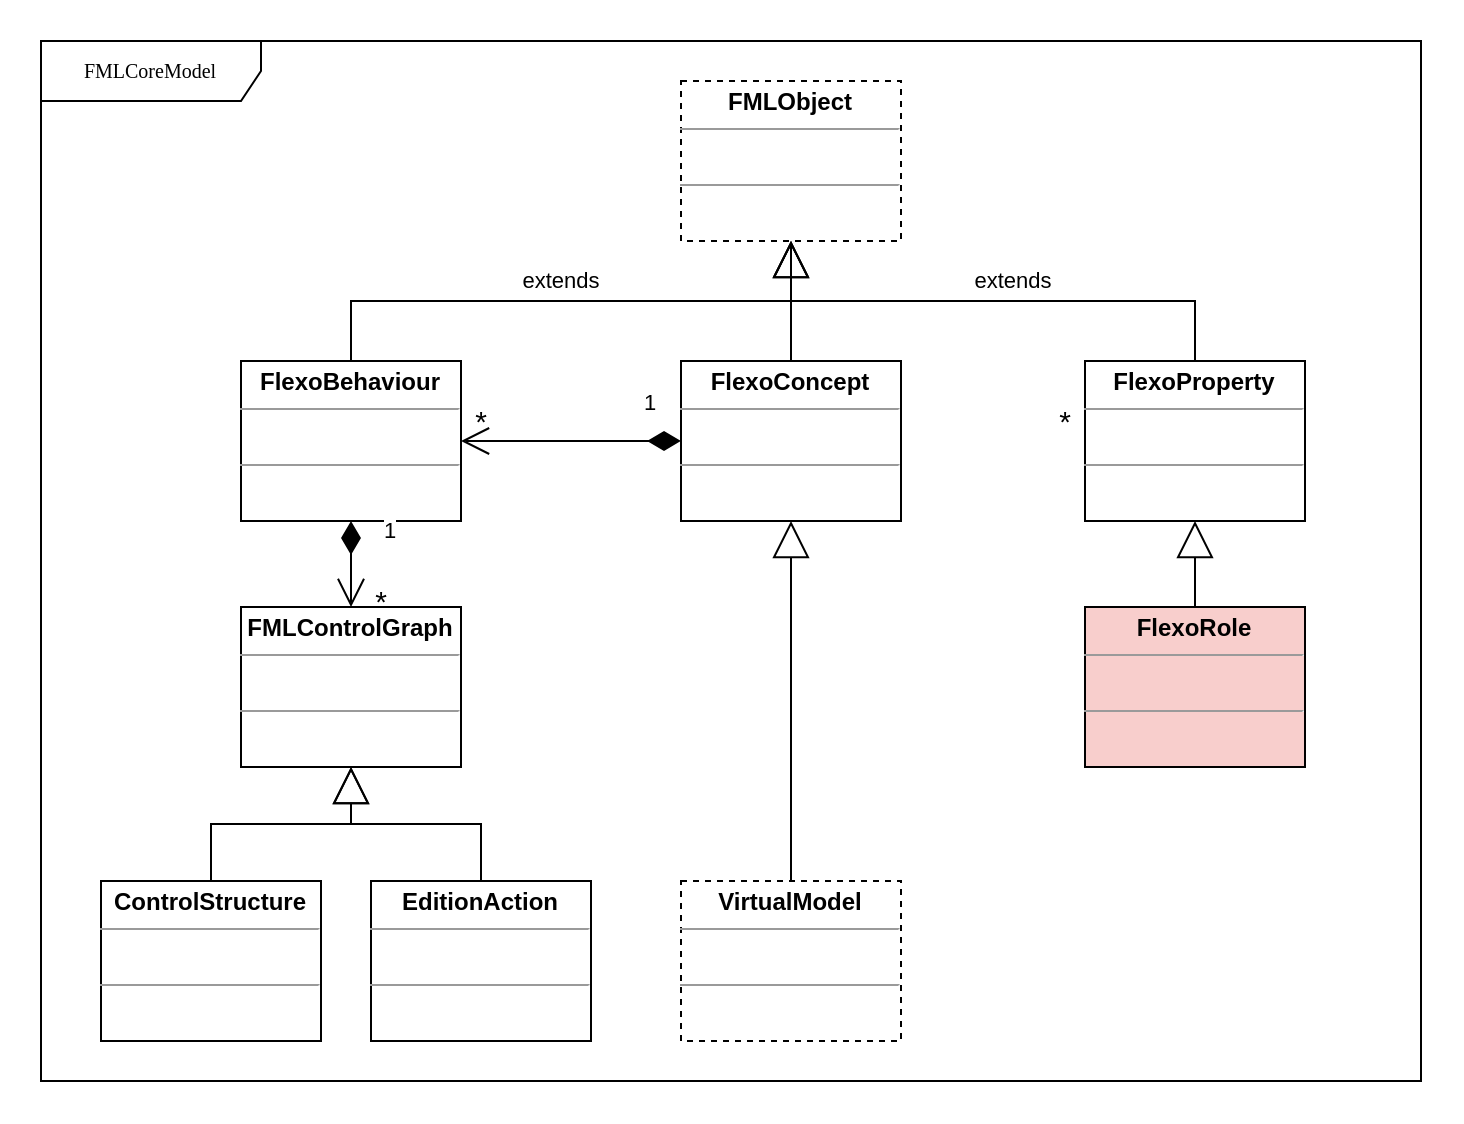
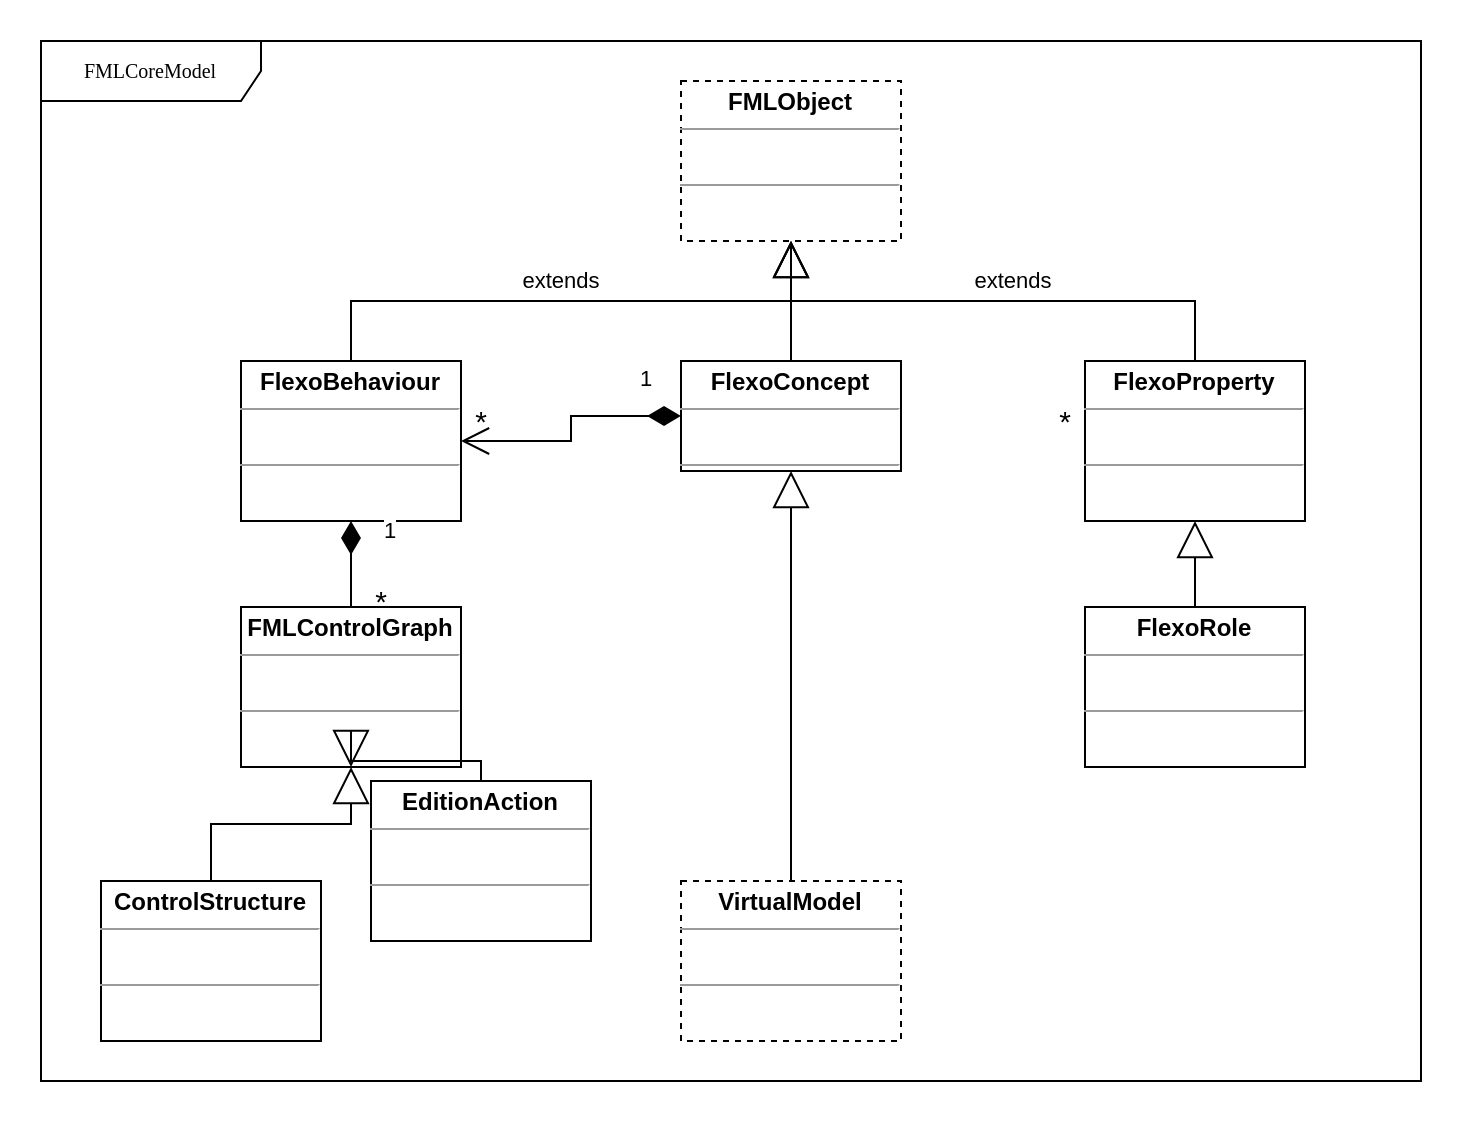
  <mxCell id="0" />
  <mxCell id="1" parent="0" />
  <mxCell id="2" value="FMLCoreModel" style="shape=umlFrame;whiteSpace=wrap;html=1;rounded=0;shadow=0;comic=0;labelBackgroundColor=none;strokeWidth=1;fontFamily=Verdana;fontSize=10;align=center;width=110;height=30;" parent="1" vertex="1"><mxGeometry x="20" y="20" width="690" height="520" as="geometry" /></mxCell>
  <mxCell id="3" value="&lt;p style=&quot;margin: 0px ; margin-top: 4px ; text-align: center&quot;&gt;&lt;b&gt;FMLObject&lt;/b&gt;&lt;/p&gt;&lt;hr size=&quot;1&quot;&gt;&lt;p style=&quot;margin: 0px ; margin-left: 4px&quot;&gt;&lt;b&gt;&lt;br&gt;&lt;/b&gt;&lt;/p&gt;&lt;hr size=&quot;1&quot;&gt;&lt;p style=&quot;margin: 0px ; margin-left: 4px&quot;&gt;&lt;b&gt;&lt;br&gt;&lt;/b&gt;&lt;/p&gt;" style="verticalAlign=top;align=left;overflow=fill;fontSize=12;fontFamily=Helvetica;html=1;rounded=0;shadow=0;comic=0;labelBackgroundColor=none;strokeWidth=1;dashed=1;" parent="1" vertex="1"><mxGeometry x="340" y="40" width="110" height="80" as="geometry" /></mxCell>
- <mxCell id="4" value="&lt;p style=&quot;margin: 0px ; margin-top: 4px ; text-align: center&quot;&gt;&lt;b&gt;FlexoConcept&lt;/b&gt;&lt;/p&gt;&lt;hr size=&quot;1&quot;&gt;&lt;p style=&quot;margin: 0px ; margin-left: 4px&quot;&gt;&lt;b&gt;&lt;br&gt;&lt;/b&gt;&lt;/p&gt;&lt;hr size=&quot;1&quot;&gt;&lt;p style=&quot;margin: 0px ; margin-left: 4px&quot;&gt;&lt;b&gt;&lt;br&gt;&lt;/b&gt;&lt;/p&gt;" style="verticalAlign=top;align=left;overflow=fill;fontSize=12;fontFamily=Helvetica;html=1;rounded=0;shadow=0;comic=0;labelBackgroundColor=none;strokeWidth=1" vertex="1" parent="1"><mxGeometry x="340" y="180" width="110" height="80" as="geometry" /></mxCell>
+ <mxCell id="4" value="&lt;p style=&quot;margin: 0px ; margin-top: 4px ; text-align: center&quot;&gt;&lt;b&gt;FlexoConcept&lt;/b&gt;&lt;/p&gt;&lt;hr size=&quot;1&quot;&gt;&lt;p style=&quot;margin: 0px ; margin-left: 4px&quot;&gt;&lt;b&gt;&lt;br&gt;&lt;/b&gt;&lt;/p&gt;&lt;hr size=&quot;1&quot;&gt;&lt;p style=&quot;margin: 0px ; margin-left: 4px&quot;&gt;&lt;b&gt;&lt;br&gt;&lt;/b&gt;&lt;/p&gt;" style="verticalAlign=top;align=left;overflow=fill;fontSize=12;fontFamily=Helvetica;html=1;rounded=0;shadow=0;comic=0;labelBackgroundColor=none;strokeWidth=1" vertex="1" parent="1"><mxGeometry x="340" y="180" width="110" height="55" as="geometry" /></mxCell>
  <mxCell id="5" value="&lt;p style=&quot;margin: 0px ; margin-top: 4px ; text-align: center&quot;&gt;&lt;b&gt;FlexoBehaviour&lt;/b&gt;&lt;/p&gt;&lt;hr size=&quot;1&quot;&gt;&lt;p style=&quot;margin: 0px ; margin-left: 4px&quot;&gt;&lt;b&gt;&lt;br&gt;&lt;/b&gt;&lt;/p&gt;&lt;hr size=&quot;1&quot;&gt;&lt;p style=&quot;margin: 0px ; margin-left: 4px&quot;&gt;&lt;b&gt;&lt;br&gt;&lt;/b&gt;&lt;/p&gt;" style="verticalAlign=top;align=left;overflow=fill;fontSize=12;fontFamily=Helvetica;html=1;rounded=0;shadow=0;comic=0;labelBackgroundColor=none;strokeWidth=1" vertex="1" parent="1"><mxGeometry x="120" y="180" width="110" height="80" as="geometry" /></mxCell>
  <mxCell id="6" value="&lt;p style=&quot;margin: 0px ; margin-top: 4px ; text-align: center&quot;&gt;&lt;b&gt;FlexoProperty&lt;/b&gt;&lt;/p&gt;&lt;hr size=&quot;1&quot;&gt;&lt;p style=&quot;margin: 0px ; margin-left: 4px&quot;&gt;&lt;b&gt;&lt;br&gt;&lt;/b&gt;&lt;/p&gt;&lt;hr size=&quot;1&quot;&gt;&lt;p style=&quot;margin: 0px ; margin-left: 4px&quot;&gt;&lt;b&gt;&lt;br&gt;&lt;/b&gt;&lt;/p&gt;" style="verticalAlign=top;align=left;overflow=fill;fontSize=12;fontFamily=Helvetica;html=1;rounded=0;shadow=0;comic=0;labelBackgroundColor=none;strokeWidth=1" vertex="1" parent="1"><mxGeometry x="542" y="180" width="110" height="80" as="geometry" /></mxCell>
- <mxCell id="7" value="&lt;p style=&quot;margin: 0px ; margin-top: 4px ; text-align: center&quot;&gt;&lt;b&gt;FlexoRole&lt;/b&gt;&lt;/p&gt;&lt;hr size=&quot;1&quot;&gt;&lt;p style=&quot;margin: 0px ; margin-left: 4px&quot;&gt;&lt;b&gt;&lt;br&gt;&lt;/b&gt;&lt;/p&gt;&lt;hr size=&quot;1&quot;&gt;&lt;p style=&quot;margin: 0px ; margin-left: 4px&quot;&gt;&lt;b&gt;&lt;br&gt;&lt;/b&gt;&lt;/p&gt;" style="verticalAlign=top;align=left;overflow=fill;fontSize=12;fontFamily=Helvetica;html=1;rounded=0;shadow=0;comic=0;labelBackgroundColor=none;strokeWidth=1;fillColor=#f8cecc;" vertex="1" parent="1"><mxGeometry x="542" y="303" width="110" height="80" as="geometry" /></mxCell>
+ <mxCell id="7" value="&lt;p style=&quot;margin: 0px ; margin-top: 4px ; text-align: center&quot;&gt;&lt;b&gt;FlexoRole&lt;/b&gt;&lt;/p&gt;&lt;hr size=&quot;1&quot;&gt;&lt;p style=&quot;margin: 0px ; margin-left: 4px&quot;&gt;&lt;b&gt;&lt;br&gt;&lt;/b&gt;&lt;/p&gt;&lt;hr size=&quot;1&quot;&gt;&lt;p style=&quot;margin: 0px ; margin-left: 4px&quot;&gt;&lt;b&gt;&lt;br&gt;&lt;/b&gt;&lt;/p&gt;" style="verticalAlign=top;align=left;overflow=fill;fontSize=12;fontFamily=Helvetica;html=1;rounded=0;shadow=0;comic=0;labelBackgroundColor=none;strokeWidth=1" vertex="1" parent="1"><mxGeometry x="542" y="303" width="110" height="80" as="geometry" /></mxCell>
  <mxCell id="8" value="&lt;p style=&quot;margin: 0px ; margin-top: 4px ; text-align: center&quot;&gt;&lt;b&gt;VirtualModel&lt;/b&gt;&lt;br&gt;&lt;/p&gt;&lt;hr size=&quot;1&quot;&gt;&lt;p style=&quot;margin: 0px ; margin-left: 4px&quot;&gt;&lt;b&gt;&lt;br&gt;&lt;/b&gt;&lt;/p&gt;&lt;hr size=&quot;1&quot;&gt;&lt;p style=&quot;margin: 0px ; margin-left: 4px&quot;&gt;&lt;b&gt;&lt;br&gt;&lt;/b&gt;&lt;/p&gt;" style="verticalAlign=top;align=left;overflow=fill;fontSize=12;fontFamily=Helvetica;html=1;rounded=0;shadow=0;comic=0;labelBackgroundColor=none;strokeWidth=1;dashed=1;" vertex="1" parent="1"><mxGeometry x="340" y="440" width="110" height="80" as="geometry" /></mxCell>
  <mxCell id="9" value="&lt;p style=&quot;margin: 0px ; margin-top: 4px ; text-align: center&quot;&gt;&lt;b&gt;FMLControlGraph&lt;/b&gt;&lt;/p&gt;&lt;hr size=&quot;1&quot;&gt;&lt;p style=&quot;margin: 0px ; margin-left: 4px&quot;&gt;&lt;b&gt;&lt;br&gt;&lt;/b&gt;&lt;/p&gt;&lt;hr size=&quot;1&quot;&gt;&lt;p style=&quot;margin: 0px ; margin-left: 4px&quot;&gt;&lt;b&gt;&lt;br&gt;&lt;/b&gt;&lt;/p&gt;" style="verticalAlign=top;align=left;overflow=fill;fontSize=12;fontFamily=Helvetica;html=1;rounded=0;shadow=0;comic=0;labelBackgroundColor=none;strokeWidth=1" vertex="1" parent="1"><mxGeometry x="120" y="303" width="110" height="80" as="geometry" /></mxCell>
- <mxCell id="10" value="1" style="endArrow=open;html=1;endSize=12;startArrow=diamondThin;startSize=14;startFill=1;edgeStyle=orthogonalEdgeStyle;align=left;verticalAlign=bottom;rounded=0;" edge="1" parent="1" source="5" target="9"><mxGeometry x="-0.333" y="15" relative="1" as="geometry"><mxPoint x="174" y="250" as="sourcePoint" /><mxPoint x="174" y="300" as="targetPoint" /><mxPoint as="offset" /></mxGeometry></mxCell>
+ <mxCell id="10" value="1" style="endArrow=none;html=1;endSize=12;startArrow=diamondThin;startSize=14;startFill=1;edgeStyle=orthogonalEdgeStyle;align=left;verticalAlign=bottom;rounded=0;" edge="1" parent="1" source="5" target="9"><mxGeometry x="-0.333" y="15" relative="1" as="geometry"><mxPoint x="174" y="250" as="sourcePoint" /><mxPoint x="174" y="300" as="targetPoint" /><mxPoint as="offset" /></mxGeometry></mxCell>
  <mxCell id="11" value="extends" style="endArrow=open;endSize=16;endFill=0;html=1;rounded=0;edgeStyle=orthogonalEdgeStyle;exitX=0.5;exitY=0;exitDx=0;exitDy=0;entryX=0.5;entryY=1;entryDx=0;entryDy=0;" edge="1" parent="1" source="5" target="3"><mxGeometry x="-0.036" y="10" width="160" relative="1" as="geometry"><mxPoint x="290" y="260" as="sourcePoint" /><mxPoint x="450" y="260" as="targetPoint" /><mxPoint as="offset" /></mxGeometry></mxCell>
  <mxCell id="12" value="" style="endArrow=block;endSize=16;endFill=0;html=1;rounded=0;edgeStyle=orthogonalEdgeStyle;exitX=0.5;exitY=0;exitDx=0;exitDy=0;entryX=0.5;entryY=1;entryDx=0;entryDy=0;" edge="1" parent="1" source="4" target="3"><mxGeometry x="-0.036" y="10" width="160" relative="1" as="geometry"><mxPoint x="185" y="190" as="sourcePoint" /><mxPoint x="405" y="130" as="targetPoint" /><mxPoint as="offset" /></mxGeometry></mxCell>
  <mxCell id="13" value="extends" style="endArrow=block;endSize=16;endFill=0;html=1;rounded=0;edgeStyle=orthogonalEdgeStyle;exitX=0.5;exitY=0;exitDx=0;exitDy=0;entryX=0.5;entryY=1;entryDx=0;entryDy=0;" edge="1" parent="1" source="6" target="3"><mxGeometry x="-0.08" y="-10" width="160" relative="1" as="geometry"><mxPoint x="185" y="190" as="sourcePoint" /><mxPoint x="405" y="130" as="targetPoint" /><mxPoint as="offset" /></mxGeometry></mxCell>
  <mxCell id="14" value="&lt;font style=&quot;font-size: 15px&quot;&gt;*&lt;/font&gt;" style="text;html=1;align=center;verticalAlign=middle;resizable=0;points=[];autosize=1;strokeColor=none;" vertex="1" parent="1"><mxGeometry x="522" y="200" width="20" height="20" as="geometry" /></mxCell>
  <mxCell id="15" value="&lt;font style=&quot;font-size: 15px&quot;&gt;*&lt;/font&gt;" style="text;html=1;align=center;verticalAlign=middle;resizable=0;points=[];autosize=1;strokeColor=none;" vertex="1" parent="1"><mxGeometry x="180" y="290" width="20" height="20" as="geometry" /></mxCell>
  <mxCell id="16" value="1" style="endArrow=open;html=1;endSize=12;startArrow=diamondThin;startSize=14;startFill=1;edgeStyle=orthogonalEdgeStyle;align=left;verticalAlign=bottom;rounded=0;exitX=0;exitY=0.5;exitDx=0;exitDy=0;entryX=1;entryY=0.5;entryDx=0;entryDy=0;" edge="1" parent="1" source="4" target="5"><mxGeometry x="-0.636" y="-10" relative="1" as="geometry"><mxPoint x="460" y="230" as="sourcePoint" /><mxPoint x="540" y="230" as="targetPoint" /><mxPoint as="offset" /></mxGeometry></mxCell>
  <mxCell id="17" value="&lt;font style=&quot;font-size: 15px&quot;&gt;*&lt;/font&gt;" style="text;html=1;align=center;verticalAlign=middle;resizable=0;points=[];autosize=1;strokeColor=none;" vertex="1" parent="1"><mxGeometry x="230" y="200" width="20" height="20" as="geometry" /></mxCell>
  <mxCell id="18" value="" style="endArrow=block;endSize=16;endFill=0;html=1;rounded=0;edgeStyle=orthogonalEdgeStyle;exitX=0.5;exitY=0;exitDx=0;exitDy=0;entryX=0.5;entryY=1;entryDx=0;entryDy=0;" edge="1" parent="1" source="8" target="4"><mxGeometry width="160" relative="1" as="geometry"><mxPoint x="405" y="180" as="sourcePoint" /><mxPoint x="405" y="120" as="targetPoint" /></mxGeometry></mxCell>
- <mxCell id="19" value="&lt;p style=&quot;margin: 0px ; margin-top: 4px ; text-align: center&quot;&gt;&lt;b&gt;EditionAction&lt;/b&gt;&lt;/p&gt;&lt;hr size=&quot;1&quot;&gt;&lt;p style=&quot;margin: 0px ; margin-left: 4px&quot;&gt;&lt;b&gt;&lt;br&gt;&lt;/b&gt;&lt;/p&gt;&lt;hr size=&quot;1&quot;&gt;&lt;p style=&quot;margin: 0px ; margin-left: 4px&quot;&gt;&lt;b&gt;&lt;br&gt;&lt;/b&gt;&lt;/p&gt;" style="verticalAlign=top;align=left;overflow=fill;fontSize=12;fontFamily=Helvetica;html=1;rounded=0;shadow=0;comic=0;labelBackgroundColor=none;strokeWidth=1" vertex="1" parent="1"><mxGeometry x="185" y="440" width="110" height="80" as="geometry" /></mxCell>
+ <mxCell id="19" value="&lt;p style=&quot;margin: 0px ; margin-top: 4px ; text-align: center&quot;&gt;&lt;b&gt;EditionAction&lt;/b&gt;&lt;/p&gt;&lt;hr size=&quot;1&quot;&gt;&lt;p style=&quot;margin: 0px ; margin-left: 4px&quot;&gt;&lt;b&gt;&lt;br&gt;&lt;/b&gt;&lt;/p&gt;&lt;hr size=&quot;1&quot;&gt;&lt;p style=&quot;margin: 0px ; margin-left: 4px&quot;&gt;&lt;b&gt;&lt;br&gt;&lt;/b&gt;&lt;/p&gt;" style="verticalAlign=top;align=left;overflow=fill;fontSize=12;fontFamily=Helvetica;html=1;rounded=0;shadow=0;comic=0;labelBackgroundColor=none;strokeWidth=1" vertex="1" parent="1"><mxGeometry x="185" y="390" width="110" height="80" as="geometry" /></mxCell>
  <mxCell id="20" value="&lt;p style=&quot;margin: 0px ; margin-top: 4px ; text-align: center&quot;&gt;&lt;b&gt;ControlStructure&lt;/b&gt;&lt;br&gt;&lt;/p&gt;&lt;hr size=&quot;1&quot;&gt;&lt;p style=&quot;margin: 0px ; margin-left: 4px&quot;&gt;&lt;b&gt;&lt;br&gt;&lt;/b&gt;&lt;/p&gt;&lt;hr size=&quot;1&quot;&gt;&lt;p style=&quot;margin: 0px ; margin-left: 4px&quot;&gt;&lt;b&gt;&lt;br&gt;&lt;/b&gt;&lt;/p&gt;" style="verticalAlign=top;align=left;overflow=fill;fontSize=12;fontFamily=Helvetica;html=1;rounded=0;shadow=0;comic=0;labelBackgroundColor=none;strokeWidth=1" vertex="1" parent="1"><mxGeometry x="50" y="440" width="110" height="80" as="geometry" /></mxCell>
  <mxCell id="21" value="" style="endArrow=block;endSize=16;endFill=0;html=1;rounded=0;edgeStyle=orthogonalEdgeStyle;exitX=0.5;exitY=0;exitDx=0;exitDy=0;entryX=0.5;entryY=1;entryDx=0;entryDy=0;" edge="1" parent="1" source="19" target="9"><mxGeometry width="160" relative="1" as="geometry"><mxPoint x="405" y="450" as="sourcePoint" /><mxPoint x="405" y="260" as="targetPoint" /></mxGeometry></mxCell>
  <mxCell id="22" value="" style="endArrow=block;endSize=16;endFill=0;html=1;rounded=0;edgeStyle=orthogonalEdgeStyle;exitX=0.5;exitY=0;exitDx=0;exitDy=0;" edge="1" parent="1" source="20" target="9"><mxGeometry width="160" relative="1" as="geometry"><mxPoint x="250" y="450" as="sourcePoint" /><mxPoint x="185" y="400" as="targetPoint" /></mxGeometry></mxCell>
  <mxCell id="23" value="" style="endArrow=block;endSize=16;endFill=0;html=1;rounded=0;edgeStyle=orthogonalEdgeStyle;exitX=0.5;exitY=0;exitDx=0;exitDy=0;entryX=0.5;entryY=1;entryDx=0;entryDy=0;" edge="1" parent="1" source="7" target="6"><mxGeometry width="160" relative="1" as="geometry"><mxPoint x="417" y="450" as="sourcePoint" /><mxPoint x="417" y="260" as="targetPoint" /></mxGeometry></mxCell>
